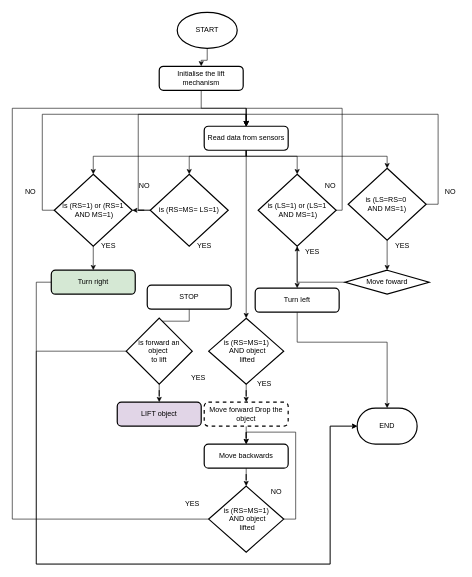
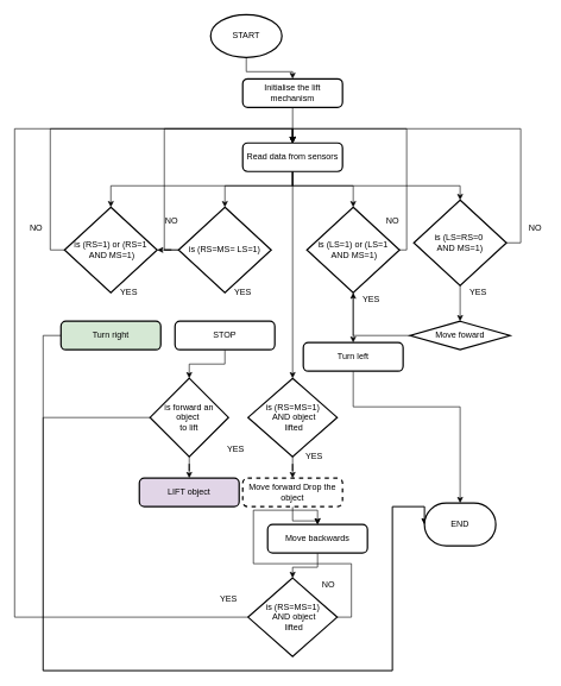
  <mxCell id="0" />
  <mxCell id="1" parent="0" />
  <mxCell id="2" value="" style="edgeStyle=orthogonalEdgeStyle;rounded=0;orthogonalLoop=1;jettySize=auto;html=1;" parent="1" source="3" target="5" edge="1"><mxGeometry relative="1" as="geometry" /></mxCell>
  <mxCell id="3" value="START" style="strokeWidth=2;html=1;shape=mxgraph.flowchart.start_1;whiteSpace=wrap;" parent="1" vertex="1"><mxGeometry x="295" y="20" width="100" height="60" as="geometry" /></mxCell>
  <mxCell id="4" value="" style="edgeStyle=orthogonalEdgeStyle;rounded=0;orthogonalLoop=1;jettySize=auto;html=1;" parent="1" source="5" target="11" edge="1"><mxGeometry relative="1" as="geometry" /></mxCell>
- <mxCell id="5" value="Initialise the lift mechanism" style="rounded=1;whiteSpace=wrap;html=1;absoluteArcSize=1;arcSize=14;strokeWidth=2;" parent="1" vertex="1"><mxGeometry x="265" y="110" width="140" height="40" as="geometry" /></mxCell>
+ <mxCell id="5" value="Initialise the lift mechanism" style="rounded=1;whiteSpace=wrap;html=1;absoluteArcSize=1;arcSize=14;strokeWidth=2;" parent="1" vertex="1"><mxGeometry x="340" y="110" width="140" height="40" as="geometry" /></mxCell>
  <mxCell id="6" style="edgeStyle=orthogonalEdgeStyle;rounded=0;orthogonalLoop=1;jettySize=auto;html=1;" parent="1" source="11" target="14" edge="1"><mxGeometry relative="1" as="geometry"><Array as="points"><mxPoint x="410" y="260" /><mxPoint x="155" y="260" /></Array></mxGeometry></mxCell>
  <mxCell id="7" style="edgeStyle=orthogonalEdgeStyle;rounded=0;orthogonalLoop=1;jettySize=auto;html=1;exitX=0.5;exitY=1;exitDx=0;exitDy=0;entryX=0.5;entryY=0;entryDx=0;entryDy=0;entryPerimeter=0;" parent="1" source="11" target="17" edge="1"><mxGeometry relative="1" as="geometry"><Array as="points"><mxPoint x="410" y="260" /><mxPoint x="315" y="260" /></Array></mxGeometry></mxCell>
  <mxCell id="8" style="edgeStyle=orthogonalEdgeStyle;rounded=0;orthogonalLoop=1;jettySize=auto;html=1;exitX=0.5;exitY=1;exitDx=0;exitDy=0;entryX=0.5;entryY=0;entryDx=0;entryDy=0;entryPerimeter=0;" parent="1" source="11" target="20" edge="1"><mxGeometry relative="1" as="geometry"><Array as="points"><mxPoint x="410" y="260" /><mxPoint x="495" y="260" /></Array></mxGeometry></mxCell>
  <mxCell id="9" style="edgeStyle=orthogonalEdgeStyle;rounded=0;orthogonalLoop=1;jettySize=auto;html=1;exitX=0.5;exitY=1;exitDx=0;exitDy=0;entryX=0.5;entryY=0;entryDx=0;entryDy=0;entryPerimeter=0;" parent="1" source="11" target="25" edge="1"><mxGeometry relative="1" as="geometry"><mxPoint x="640" y="280" as="targetPoint" /><Array as="points"><mxPoint x="410" y="260" /><mxPoint x="645" y="260" /></Array></mxGeometry></mxCell>
  <mxCell id="10" style="edgeStyle=orthogonalEdgeStyle;rounded=0;orthogonalLoop=1;jettySize=auto;html=1;entryX=0.5;entryY=0;entryDx=0;entryDy=0;entryPerimeter=0;" parent="1" source="11" target="46" edge="1"><mxGeometry relative="1" as="geometry" /></mxCell>
- <mxCell id="11" value="Read data from sensors" style="rounded=1;whiteSpace=wrap;html=1;absoluteArcSize=1;arcSize=14;strokeWidth=2;" parent="1" vertex="1"><mxGeometry x="340" y="210" width="140" height="40" as="geometry" /></mxCell>
- <mxCell id="12" value="" style="edgeStyle=orthogonalEdgeStyle;rounded=0;orthogonalLoop=1;jettySize=auto;html=1;" parent="1" source="14" target="22" edge="1"><mxGeometry relative="1" as="geometry" /></mxCell>
+ <mxCell id="11" value="Read data from sensors" style="rounded=1;whiteSpace=wrap;html=1;absoluteArcSize=1;arcSize=14;strokeWidth=2;" parent="1" vertex="1"><mxGeometry x="340" y="200" width="140" height="40" as="geometry" /></mxCell>
  <mxCell id="13" style="edgeStyle=orthogonalEdgeStyle;rounded=0;orthogonalLoop=1;jettySize=auto;html=1;exitX=0;exitY=0.5;exitDx=0;exitDy=0;exitPerimeter=0;entryX=0.5;entryY=0;entryDx=0;entryDy=0;" parent="1" source="14" target="11" edge="1"><mxGeometry relative="1" as="geometry" /></mxCell>
  <mxCell id="14" value="is (RS=1) or (RS=1&lt;br&gt;&amp;nbsp;AND MS=1)" style="strokeWidth=2;html=1;shape=mxgraph.flowchart.decision;whiteSpace=wrap;" parent="1" vertex="1"><mxGeometry x="90" y="290" width="130" height="120" as="geometry" /></mxCell>
  <mxCell id="15" value="" style="edgeStyle=orthogonalEdgeStyle;rounded=0;orthogonalLoop=1;jettySize=auto;html=1;" parent="1" source="17" target="14" edge="1"><mxGeometry relative="1" as="geometry" /></mxCell>
  <mxCell id="16" style="edgeStyle=orthogonalEdgeStyle;rounded=0;orthogonalLoop=1;jettySize=auto;html=1;exitX=0;exitY=0.5;exitDx=0;exitDy=0;exitPerimeter=0;entryX=0.5;entryY=0;entryDx=0;entryDy=0;" parent="1" source="17" target="11" edge="1"><mxGeometry relative="1" as="geometry" /></mxCell>
  <mxCell id="17" value="is (RS=MS=&amp;nbsp;LS=1)" style="strokeWidth=2;html=1;shape=mxgraph.flowchart.decision;whiteSpace=wrap;" parent="1" vertex="1"><mxGeometry x="250" y="290" width="130" height="120" as="geometry" /></mxCell>
  <mxCell id="18" value="" style="edgeStyle=orthogonalEdgeStyle;rounded=0;orthogonalLoop=1;jettySize=auto;html=1;" parent="1" source="20" target="29" edge="1"><mxGeometry relative="1" as="geometry" /></mxCell>
  <mxCell id="19" style="edgeStyle=orthogonalEdgeStyle;rounded=0;orthogonalLoop=1;jettySize=auto;html=1;exitX=0;exitY=0.5;exitDx=0;exitDy=0;exitPerimeter=0;entryX=0.5;entryY=0;entryDx=0;entryDy=0;" parent="1" source="20" target="11" edge="1"><mxGeometry relative="1" as="geometry"><Array as="points"><mxPoint x="570" y="350" /><mxPoint x="570" y="180" /><mxPoint x="410" y="180" /></Array></mxGeometry></mxCell>
  <mxCell id="20" value="is (LS=1) or (LS=1&lt;br&gt;&amp;nbsp;AND MS=1)" style="strokeWidth=2;html=1;shape=mxgraph.flowchart.decision;whiteSpace=wrap;" parent="1" vertex="1"><mxGeometry x="430" y="290" width="130" height="120" as="geometry" /></mxCell>
  <mxCell id="21" style="edgeStyle=orthogonalEdgeStyle;rounded=0;orthogonalLoop=1;jettySize=auto;html=1;exitX=0;exitY=0.5;exitDx=0;exitDy=0;entryX=0;entryY=0.5;entryDx=0;entryDy=0;entryPerimeter=0;" parent="1" source="22" target="55" edge="1"><mxGeometry relative="1" as="geometry"><Array as="points"><mxPoint x="60" y="470" /><mxPoint x="60" y="940" /><mxPoint x="550" y="940" /><mxPoint x="550" y="710" /></Array></mxGeometry></mxCell>
  <mxCell id="22" value="Turn right" style="rounded=1;whiteSpace=wrap;html=1;absoluteArcSize=1;arcSize=14;strokeWidth=2;fillColor=#d5e8d4;" parent="1" vertex="1"><mxGeometry x="85" y="450" width="140" height="40" as="geometry" /></mxCell>
  <mxCell id="23" value="" style="edgeStyle=orthogonalEdgeStyle;rounded=0;orthogonalLoop=1;jettySize=auto;html=1;" parent="1" source="25" target="31" edge="1"><mxGeometry relative="1" as="geometry" /></mxCell>
  <mxCell id="24" style="edgeStyle=orthogonalEdgeStyle;rounded=0;orthogonalLoop=1;jettySize=auto;html=1;exitX=1;exitY=0.5;exitDx=0;exitDy=0;exitPerimeter=0;entryX=0.5;entryY=0;entryDx=0;entryDy=0;" parent="1" source="25" target="11" edge="1"><mxGeometry relative="1" as="geometry" /></mxCell>
  <mxCell id="25" value="is&amp;nbsp;(LS=RS=0&amp;nbsp; &lt;br&gt;AND MS=1)" style="strokeWidth=2;html=1;shape=mxgraph.flowchart.decision;whiteSpace=wrap;" parent="1" vertex="1"><mxGeometry x="580" y="280" width="130" height="120" as="geometry" /></mxCell>
  <mxCell id="26" value="" style="edgeStyle=orthogonalEdgeStyle;rounded=0;orthogonalLoop=1;jettySize=auto;html=1;" parent="1" source="27" target="42" edge="1"><mxGeometry relative="1" as="geometry" /></mxCell>
- <mxCell id="27" value="STOP" style="rounded=1;whiteSpace=wrap;html=1;absoluteArcSize=1;arcSize=14;strokeWidth=2;" parent="1" vertex="1"><mxGeometry x="245" y="475" width="140" height="40" as="geometry" /></mxCell>
+ <mxCell id="27" value="STOP" style="rounded=1;whiteSpace=wrap;html=1;absoluteArcSize=1;arcSize=14;strokeWidth=2;" parent="1" vertex="1"><mxGeometry x="245" y="450" width="140" height="40" as="geometry" /></mxCell>
  <mxCell id="28" style="edgeStyle=orthogonalEdgeStyle;rounded=0;orthogonalLoop=1;jettySize=auto;html=1;entryX=0.5;entryY=0;entryDx=0;entryDy=0;entryPerimeter=0;" parent="1" source="29" target="55" edge="1"><mxGeometry relative="1" as="geometry"><Array as="points"><mxPoint x="495" y="570" /><mxPoint x="645" y="570" /></Array></mxGeometry></mxCell>
  <mxCell id="29" value="Turn left" style="rounded=1;whiteSpace=wrap;html=1;absoluteArcSize=1;arcSize=14;strokeWidth=2;" parent="1" vertex="1"><mxGeometry x="425" y="480" width="140" height="40" as="geometry" /></mxCell>
  <mxCell id="30" style="edgeStyle=orthogonalEdgeStyle;rounded=0;orthogonalLoop=1;jettySize=auto;html=1;" parent="1" source="31" target="20" edge="1"><mxGeometry relative="1" as="geometry" /></mxCell>
  <mxCell id="31" value="Move foward" style="rhombus;whiteSpace=wrap;html=1;absoluteArcSize=1;arcSize=14;strokeWidth=2;" parent="1" vertex="1"><mxGeometry x="575" y="450" width="140" height="40" as="geometry" /></mxCell>
  <mxCell id="32" value="YES" style="text;html=1;align=center;verticalAlign=middle;resizable=0;points=[];autosize=1;" parent="1" vertex="1"><mxGeometry x="160" y="400" width="40" height="20" as="geometry" /></mxCell>
  <mxCell id="33" value="YES" style="text;html=1;align=center;verticalAlign=middle;resizable=0;points=[];autosize=1;" parent="1" vertex="1"><mxGeometry x="320" y="400" width="40" height="20" as="geometry" /></mxCell>
  <mxCell id="34" value="YES" style="text;html=1;align=center;verticalAlign=middle;resizable=0;points=[];autosize=1;" parent="1" vertex="1"><mxGeometry x="500" y="410" width="40" height="20" as="geometry" /></mxCell>
  <mxCell id="35" value="YES&lt;br&gt;" style="text;html=1;align=center;verticalAlign=middle;resizable=0;points=[];autosize=1;" parent="1" vertex="1"><mxGeometry x="650" y="400" width="40" height="20" as="geometry" /></mxCell>
  <mxCell id="36" value="NO" style="text;html=1;align=center;verticalAlign=middle;resizable=0;points=[];autosize=1;" parent="1" vertex="1"><mxGeometry x="535" y="300" width="30" height="20" as="geometry" /></mxCell>
  <mxCell id="37" value="NO" style="text;html=1;align=center;verticalAlign=middle;resizable=0;points=[];autosize=1;" parent="1" vertex="1"><mxGeometry x="735" y="310" width="30" height="20" as="geometry" /></mxCell>
  <mxCell id="38" value="NO" style="text;html=1;align=center;verticalAlign=middle;resizable=0;points=[];autosize=1;" parent="1" vertex="1"><mxGeometry x="225" y="300" width="30" height="20" as="geometry" /></mxCell>
  <mxCell id="39" value="NO" style="text;html=1;align=center;verticalAlign=middle;resizable=0;points=[];autosize=1;" parent="1" vertex="1"><mxGeometry x="35" y="310" width="30" height="20" as="geometry" /></mxCell>
  <mxCell id="40" value="" style="edgeStyle=orthogonalEdgeStyle;rounded=0;orthogonalLoop=1;jettySize=auto;html=1;" parent="1" source="42" target="43" edge="1"><mxGeometry relative="1" as="geometry" /></mxCell>
  <mxCell id="41" style="edgeStyle=orthogonalEdgeStyle;rounded=0;orthogonalLoop=1;jettySize=auto;html=1;exitX=0;exitY=0.5;exitDx=0;exitDy=0;exitPerimeter=0;entryX=0;entryY=0.5;entryDx=0;entryDy=0;entryPerimeter=0;" parent="1" source="42" target="55" edge="1"><mxGeometry relative="1" as="geometry"><Array as="points"><mxPoint x="60" y="585" /><mxPoint x="60" y="940" /><mxPoint x="550" y="940" /><mxPoint x="550" y="710" /></Array></mxGeometry></mxCell>
  <mxCell id="42" value="is forward an &lt;br&gt;object&amp;nbsp;&lt;br&gt;to lift" style="strokeWidth=2;html=1;shape=mxgraph.flowchart.decision;whiteSpace=wrap;" parent="1" vertex="1"><mxGeometry x="210" y="530" width="110" height="110" as="geometry" /></mxCell>
  <mxCell id="43" value="LIFT object" style="rounded=1;whiteSpace=wrap;html=1;absoluteArcSize=1;arcSize=14;strokeWidth=2;fillColor=#e1d5e7;" parent="1" vertex="1"><mxGeometry x="195" y="670" width="140" height="40" as="geometry" /></mxCell>
  <mxCell id="44" value="YES" style="text;html=1;align=center;verticalAlign=middle;resizable=0;points=[];autosize=1;" parent="1" vertex="1"><mxGeometry x="310" y="620" width="40" height="20" as="geometry" /></mxCell>
  <mxCell id="45" value="" style="edgeStyle=orthogonalEdgeStyle;rounded=0;orthogonalLoop=1;jettySize=auto;html=1;" parent="1" source="46" target="48" edge="1"><mxGeometry relative="1" as="geometry" /></mxCell>
  <mxCell id="46" value="is (RS=MS=1)&lt;br&gt;&amp;nbsp;AND object&lt;br&gt;&amp;nbsp;lifted" style="strokeWidth=2;html=1;shape=mxgraph.flowchart.decision;whiteSpace=wrap;" parent="1" vertex="1"><mxGeometry x="347.5" y="530" width="125" height="110" as="geometry" /></mxCell>
  <mxCell id="47" value="" style="edgeStyle=orthogonalEdgeStyle;rounded=0;orthogonalLoop=1;jettySize=auto;html=1;" parent="1" source="48" target="51" edge="1"><mxGeometry relative="1" as="geometry" /></mxCell>
  <mxCell id="48" value="Move forward Drop the object" style="rounded=1;whiteSpace=wrap;html=1;absoluteArcSize=1;arcSize=14;strokeWidth=2;dashed=1;" parent="1" vertex="1"><mxGeometry x="340" y="670" width="140" height="40" as="geometry" /></mxCell>
  <mxCell id="49" value="YES&lt;br&gt;" style="text;html=1;align=center;verticalAlign=middle;resizable=0;points=[];autosize=1;" parent="1" vertex="1"><mxGeometry x="420" y="630" width="40" height="20" as="geometry" /></mxCell>
  <mxCell id="50" value="" style="edgeStyle=orthogonalEdgeStyle;rounded=0;orthogonalLoop=1;jettySize=auto;html=1;" parent="1" source="51" target="54" edge="1"><mxGeometry relative="1" as="geometry" /></mxCell>
- <mxCell id="51" value="Move backwards" style="rounded=1;whiteSpace=wrap;html=1;absoluteArcSize=1;arcSize=14;strokeWidth=2;" parent="1" vertex="1"><mxGeometry x="340" y="740" width="140" height="40" as="geometry" /></mxCell>
+ <mxCell id="51" value="Move backwards" style="rounded=1;whiteSpace=wrap;html=1;absoluteArcSize=1;arcSize=14;strokeWidth=2;" parent="1" vertex="1"><mxGeometry x="375" y="735" width="140" height="40" as="geometry" /></mxCell>
  <mxCell id="52" style="edgeStyle=orthogonalEdgeStyle;rounded=0;orthogonalLoop=1;jettySize=auto;html=1;entryX=0.5;entryY=0;entryDx=0;entryDy=0;" parent="1" source="54" target="11" edge="1"><mxGeometry relative="1" as="geometry"><Array as="points"><mxPoint x="20" y="865" /><mxPoint x="20" y="180" /><mxPoint x="410" y="180" /></Array></mxGeometry></mxCell>
  <mxCell id="53" style="edgeStyle=orthogonalEdgeStyle;rounded=0;orthogonalLoop=1;jettySize=auto;html=1;exitX=1;exitY=0.5;exitDx=0;exitDy=0;exitPerimeter=0;entryX=0.5;entryY=0;entryDx=0;entryDy=0;" parent="1" source="54" target="51" edge="1"><mxGeometry relative="1" as="geometry" /></mxCell>
  <mxCell id="54" value="is (RS=MS=1)&lt;br&gt;&amp;nbsp;AND object&lt;br&gt;&amp;nbsp;lifted" style="strokeWidth=2;html=1;shape=mxgraph.flowchart.decision;whiteSpace=wrap;" parent="1" vertex="1"><mxGeometry x="347.5" y="810" width="125" height="110" as="geometry" /></mxCell>
- <mxCell id="55" value="END" style="strokeWidth=2;html=1;shape=mxgraph.flowchart.terminator;whiteSpace=wrap;" parent="1" vertex="1"><mxGeometry x="595" y="680" width="100" height="60" as="geometry" /></mxCell>
+ <mxCell id="55" value="END" style="strokeWidth=2;html=1;shape=mxgraph.flowchart.terminator;whiteSpace=wrap;" parent="1" vertex="1"><mxGeometry x="595" y="705" width="100" height="60" as="geometry" /></mxCell>
  <mxCell id="56" value="NO" style="text;html=1;align=center;verticalAlign=middle;resizable=0;points=[];autosize=1;" parent="1" vertex="1"><mxGeometry x="445" y="810" width="30" height="20" as="geometry" /></mxCell>
  <mxCell id="57" value="YES" style="text;html=1;align=center;verticalAlign=middle;resizable=0;points=[];autosize=1;" parent="1" vertex="1"><mxGeometry x="300" y="830" width="40" height="20" as="geometry" /></mxCell>
